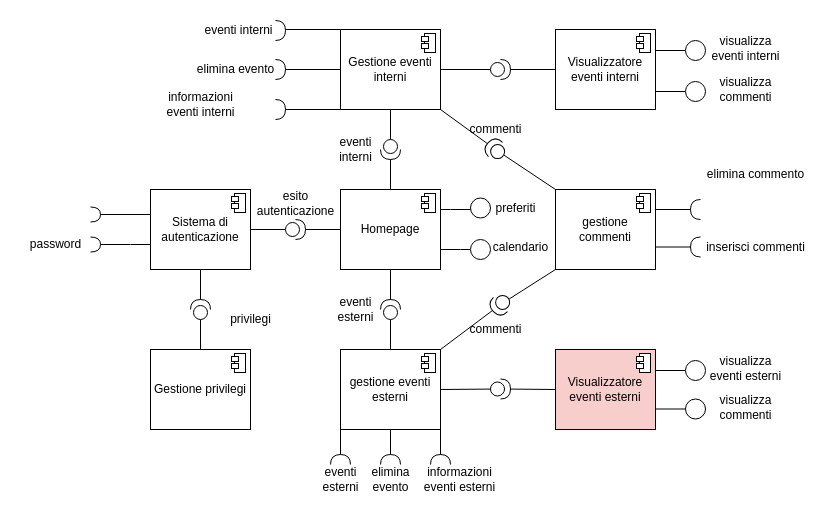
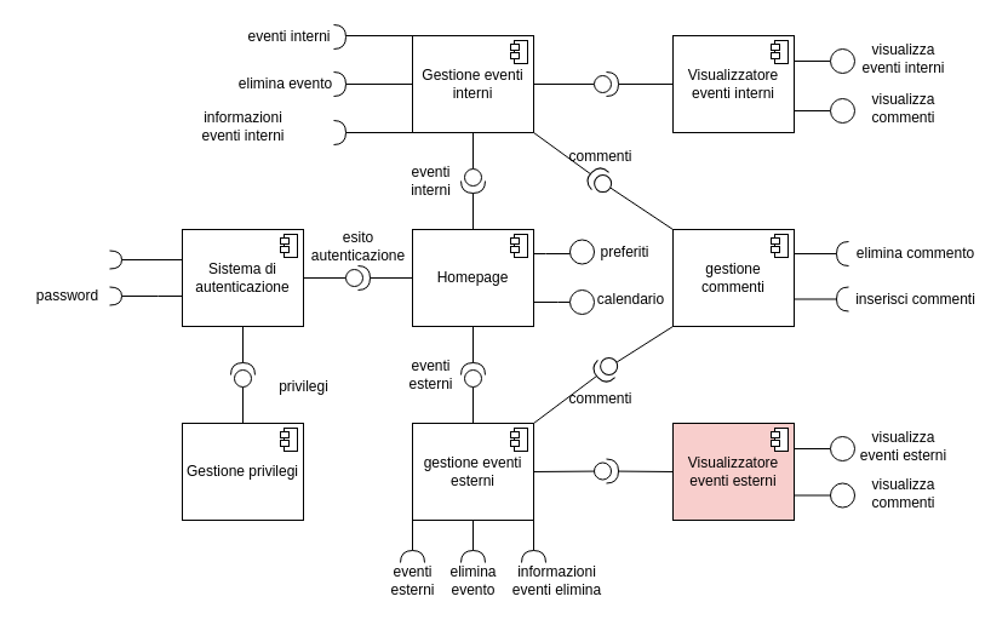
  <mxCell id="0" />
  <mxCell id="1" parent="0" />
  <mxCell id="2" value="Homepage" style="rounded=0;whiteSpace=wrap;html=1;" vertex="1" parent="1"><mxGeometry x="340" y="189" width="100" height="80" as="geometry" /></mxCell>
  <mxCell id="3" value="Sistema di autenticazione" style="rounded=0;whiteSpace=wrap;html=1;" vertex="1" parent="1"><mxGeometry x="150" y="189" width="100" height="80" as="geometry" /></mxCell>
  <mxCell id="4" style="edgeStyle=orthogonalEdgeStyle;rounded=0;orthogonalLoop=1;jettySize=auto;html=1;entryX=0;entryY=0.25;entryDx=0;entryDy=0;endArrow=none;endFill=0;" edge="1" parent="1" source="5" target="3"><mxGeometry relative="1" as="geometry"><mxPoint x="140" y="214" as="targetPoint" /><Array as="points"><mxPoint x="150" y="214" /></Array></mxGeometry></mxCell>
  <mxCell id="5" value="" style="shape=requiredInterface;html=1;verticalLabelPosition=bottom;sketch=0;" vertex="1" parent="1"><mxGeometry x="90" y="206.5" width="10" height="15" as="geometry" /></mxCell>
  <mxCell id="6" style="edgeStyle=orthogonalEdgeStyle;rounded=0;orthogonalLoop=1;jettySize=auto;html=1;entryX=0;entryY=0.25;entryDx=0;entryDy=0;endArrow=none;endFill=0;" edge="1" parent="1" source="7"><mxGeometry relative="1" as="geometry"><mxPoint x="150" y="244" as="targetPoint" /><Array as="points"><mxPoint x="130" y="244" /><mxPoint x="130" y="244" /></Array></mxGeometry></mxCell>
  <mxCell id="7" value="" style="shape=requiredInterface;html=1;verticalLabelPosition=bottom;sketch=0;" vertex="1" parent="1"><mxGeometry x="90" y="236.5" width="10" height="15" as="geometry" /></mxCell>
  <mxCell id="8" value="password" style="text;html=1;align=center;verticalAlign=middle;resizable=0;points=[];autosize=1;strokeColor=none;fillColor=none;" vertex="1" parent="1"><mxGeometry x="20" y="234" width="70" height="20" as="geometry" /></mxCell>
  <mxCell id="9" value="" style="group" connectable="0" vertex="1" parent="1"><mxGeometry x="231" y="193" width="14" height="19" as="geometry" /></mxCell>
  <mxCell id="10" value="" style="rounded=0;whiteSpace=wrap;html=1;" vertex="1" parent="9"><mxGeometry x="3" width="11" height="19" as="geometry" /></mxCell>
  <mxCell id="11" value="" style="rounded=0;whiteSpace=wrap;html=1;" vertex="1" parent="9"><mxGeometry y="10" width="7" height="5" as="geometry" /></mxCell>
  <mxCell id="12" value="" style="rounded=0;whiteSpace=wrap;html=1;" vertex="1" parent="9"><mxGeometry y="3" width="7" height="5" as="geometry" /></mxCell>
  <mxCell id="13" value="" style="group" connectable="0" vertex="1" parent="1"><mxGeometry x="421" y="193" width="14" height="19" as="geometry" /></mxCell>
  <mxCell id="14" value="" style="rounded=0;whiteSpace=wrap;html=1;" vertex="1" parent="13"><mxGeometry x="3" width="11" height="19" as="geometry" /></mxCell>
  <mxCell id="15" value="" style="rounded=0;whiteSpace=wrap;html=1;" vertex="1" parent="13"><mxGeometry y="10" width="7" height="5" as="geometry" /></mxCell>
  <mxCell id="16" value="" style="rounded=0;whiteSpace=wrap;html=1;" vertex="1" parent="13"><mxGeometry y="3" width="7" height="5" as="geometry" /></mxCell>
  <mxCell id="17" value="esito&lt;br&gt;autenticazione" style="text;html=1;align=center;verticalAlign=middle;resizable=0;points=[];autosize=1;strokeColor=none;fillColor=none;" vertex="1" parent="1"><mxGeometry x="250" y="187.5" width="90" height="30" as="geometry" /></mxCell>
  <mxCell id="18" value="Gestione eventi interni" style="rounded=0;whiteSpace=wrap;html=1;" vertex="1" parent="1"><mxGeometry x="340" y="29" width="100" height="80" as="geometry" /></mxCell>
  <mxCell id="19" value="" style="group" connectable="0" vertex="1" parent="1"><mxGeometry x="421" y="33" width="14" height="19" as="geometry" /></mxCell>
  <mxCell id="20" value="" style="rounded=0;whiteSpace=wrap;html=1;" vertex="1" parent="19"><mxGeometry x="3" width="11" height="19" as="geometry" /></mxCell>
  <mxCell id="21" value="" style="rounded=0;whiteSpace=wrap;html=1;" vertex="1" parent="19"><mxGeometry y="10" width="7" height="5" as="geometry" /></mxCell>
  <mxCell id="22" value="" style="rounded=0;whiteSpace=wrap;html=1;" vertex="1" parent="19"><mxGeometry y="3" width="7" height="5" as="geometry" /></mxCell>
  <mxCell id="23" value="gestione eventi esterni" style="rounded=0;whiteSpace=wrap;html=1;" vertex="1" parent="1"><mxGeometry x="340" y="349" width="100" height="80" as="geometry" /></mxCell>
  <mxCell id="24" value="" style="group" connectable="0" vertex="1" parent="1"><mxGeometry x="421" y="353" width="14" height="19" as="geometry" /></mxCell>
  <mxCell id="25" value="" style="rounded=0;whiteSpace=wrap;html=1;" vertex="1" parent="24"><mxGeometry x="3" width="11" height="19" as="geometry" /></mxCell>
  <mxCell id="26" value="" style="rounded=0;whiteSpace=wrap;html=1;" vertex="1" parent="24"><mxGeometry y="10" width="7" height="5" as="geometry" /></mxCell>
  <mxCell id="27" value="" style="rounded=0;whiteSpace=wrap;html=1;" vertex="1" parent="24"><mxGeometry y="3" width="7" height="5" as="geometry" /></mxCell>
  <mxCell id="28" style="edgeStyle=orthogonalEdgeStyle;rounded=0;orthogonalLoop=1;jettySize=auto;html=1;entryX=0;entryY=0.5;entryDx=0;entryDy=0;endArrow=none;endFill=0;" edge="1" parent="1" source="30" target="2"><mxGeometry relative="1" as="geometry" /></mxCell>
  <mxCell id="29" style="edgeStyle=orthogonalEdgeStyle;rounded=0;orthogonalLoop=1;jettySize=auto;html=1;entryX=1;entryY=0.5;entryDx=0;entryDy=0;endArrow=none;endFill=0;" edge="1" parent="1" source="30" target="3"><mxGeometry relative="1" as="geometry" /></mxCell>
  <mxCell id="30" value="" style="shape=providedRequiredInterface;html=1;verticalLabelPosition=bottom;sketch=0;" vertex="1" parent="1"><mxGeometry x="285" y="219" width="20" height="20" as="geometry" /></mxCell>
  <mxCell id="31" style="edgeStyle=orthogonalEdgeStyle;rounded=0;orthogonalLoop=1;jettySize=auto;html=1;entryX=0.5;entryY=1;entryDx=0;entryDy=0;endArrow=none;endFill=0;" edge="1" parent="1" source="33" target="18"><mxGeometry relative="1" as="geometry" /></mxCell>
  <mxCell id="32" style="edgeStyle=orthogonalEdgeStyle;rounded=0;orthogonalLoop=1;jettySize=auto;html=1;entryX=0.5;entryY=0;entryDx=0;entryDy=0;endArrow=none;endFill=0;" edge="1" parent="1" source="33" target="2"><mxGeometry relative="1" as="geometry" /></mxCell>
  <mxCell id="33" value="" style="shape=providedRequiredInterface;html=1;verticalLabelPosition=bottom;sketch=0;rotation=90;" vertex="1" parent="1"><mxGeometry x="380" y="139" width="20" height="20" as="geometry" /></mxCell>
  <mxCell id="34" value="eventi&lt;br&gt;interni" style="text;html=1;align=center;verticalAlign=middle;resizable=0;points=[];autosize=1;strokeColor=none;fillColor=none;" vertex="1" parent="1"><mxGeometry x="330" y="134" width="50" height="30" as="geometry" /></mxCell>
  <mxCell id="35" style="edgeStyle=orthogonalEdgeStyle;rounded=0;orthogonalLoop=1;jettySize=auto;html=1;entryX=0;entryY=0;entryDx=0;entryDy=0;endArrow=none;endFill=0;" edge="1" parent="1" source="36" target="18"><mxGeometry relative="1" as="geometry"><Array as="points"><mxPoint x="280" y="29" /></Array></mxGeometry></mxCell>
  <mxCell id="36" value="" style="shape=requiredInterface;html=1;verticalLabelPosition=bottom;sketch=0;" vertex="1" parent="1"><mxGeometry x="275" y="20" width="10" height="20" as="geometry" /></mxCell>
  <mxCell id="37" style="edgeStyle=orthogonalEdgeStyle;rounded=0;orthogonalLoop=1;jettySize=auto;html=1;endArrow=none;endFill=0;" edge="1" parent="1" source="38"><mxGeometry relative="1" as="geometry"><mxPoint x="340" y="109" as="targetPoint" /><Array as="points"><mxPoint x="280" y="109" /><mxPoint x="340" y="109" /></Array></mxGeometry></mxCell>
  <mxCell id="38" value="" style="shape=requiredInterface;html=1;verticalLabelPosition=bottom;sketch=0;" vertex="1" parent="1"><mxGeometry x="275" y="99" width="10" height="20" as="geometry" /></mxCell>
  <mxCell id="39" value="eventi interni" style="text;html=1;align=center;verticalAlign=middle;resizable=0;points=[];autosize=1;strokeColor=none;fillColor=none;" vertex="1" parent="1"><mxGeometry x="198" y="20" width="80" height="20" as="geometry" /></mxCell>
  <mxCell id="40" value="informazioni&lt;br&gt;eventi interni" style="text;html=1;align=center;verticalAlign=middle;resizable=0;points=[];autosize=1;strokeColor=none;fillColor=none;" vertex="1" parent="1"><mxGeometry x="160" y="89" width="80" height="30" as="geometry" /></mxCell>
  <mxCell id="41" style="edgeStyle=orthogonalEdgeStyle;rounded=0;orthogonalLoop=1;jettySize=auto;html=1;endArrow=none;endFill=0;entryX=0.5;entryY=0;entryDx=0;entryDy=0;" edge="1" parent="1" source="43" target="23"><mxGeometry relative="1" as="geometry"><mxPoint x="390" y="339" as="targetPoint" /></mxGeometry></mxCell>
  <mxCell id="42" style="edgeStyle=orthogonalEdgeStyle;rounded=0;orthogonalLoop=1;jettySize=auto;html=1;entryX=0.5;entryY=1;entryDx=0;entryDy=0;endArrow=none;endFill=0;" edge="1" parent="1" source="43" target="2"><mxGeometry relative="1" as="geometry" /></mxCell>
  <mxCell id="43" value="" style="shape=providedRequiredInterface;html=1;verticalLabelPosition=bottom;sketch=0;rotation=-90;" vertex="1" parent="1"><mxGeometry x="380" y="299" width="20" height="20" as="geometry" /></mxCell>
  <mxCell id="44" style="edgeStyle=orthogonalEdgeStyle;rounded=0;orthogonalLoop=1;jettySize=auto;html=1;entryX=0;entryY=1;entryDx=0;entryDy=0;endArrow=none;endFill=0;exitX=1;exitY=0.5;exitDx=0;exitDy=0;exitPerimeter=0;" edge="1" parent="1" source="110" target="23"><mxGeometry relative="1" as="geometry"><mxPoint x="498" y="479" as="targetPoint" /><mxPoint x="336" y="454" as="sourcePoint" /><Array as="points"><mxPoint x="340" y="454" /></Array></mxGeometry></mxCell>
  <mxCell id="45" style="rounded=0;orthogonalLoop=1;jettySize=auto;html=1;endArrow=none;endFill=0;entryX=1;entryY=1;entryDx=0;entryDy=0;" edge="1" parent="1" source="46" target="23"><mxGeometry relative="1" as="geometry"><mxPoint x="414" y="429" as="targetPoint" /></mxGeometry></mxCell>
  <mxCell id="46" value="" style="shape=requiredInterface;html=1;verticalLabelPosition=bottom;sketch=0;rotation=-90;" vertex="1" parent="1"><mxGeometry x="435" y="449" width="10" height="20" as="geometry" /></mxCell>
  <mxCell id="47" value="eventi&lt;br&gt;esterni" style="text;html=1;align=center;verticalAlign=middle;resizable=0;points=[];autosize=1;strokeColor=none;fillColor=none;" vertex="1" parent="1"><mxGeometry x="315" y="464" width="50" height="30" as="geometry" /></mxCell>
- <mxCell id="48" value="informazioni&lt;br&gt;eventi esterni" style="text;html=1;align=center;verticalAlign=middle;resizable=0;points=[];autosize=1;strokeColor=none;fillColor=none;" vertex="1" parent="1"><mxGeometry x="414" y="464" width="90" height="30" as="geometry" /></mxCell>
+ <mxCell id="48" value="informazioni&lt;br&gt;eventi elimina" style="text;html=1;align=center;verticalAlign=middle;resizable=0;points=[];autosize=1;strokeColor=none;fillColor=none;" vertex="1" parent="1"><mxGeometry x="414" y="464" width="90" height="30" as="geometry" /></mxCell>
  <mxCell id="49" value="eventi&lt;br&gt;esterni" style="text;html=1;align=center;verticalAlign=middle;resizable=0;points=[];autosize=1;strokeColor=none;fillColor=none;rotation=0;" vertex="1" parent="1"><mxGeometry x="330" y="294" width="50" height="30" as="geometry" /></mxCell>
  <mxCell id="50" value="gestione commenti" style="rounded=0;whiteSpace=wrap;html=1;" vertex="1" parent="1"><mxGeometry x="555" y="189" width="100" height="80" as="geometry" /></mxCell>
  <mxCell id="51" value="" style="group" connectable="0" vertex="1" parent="1"><mxGeometry x="636" y="193" width="14" height="19" as="geometry" /></mxCell>
  <mxCell id="52" value="" style="rounded=0;whiteSpace=wrap;html=1;" vertex="1" parent="51"><mxGeometry x="3" width="11" height="19" as="geometry" /></mxCell>
  <mxCell id="53" value="" style="rounded=0;whiteSpace=wrap;html=1;" vertex="1" parent="51"><mxGeometry y="10" width="7" height="5" as="geometry" /></mxCell>
  <mxCell id="54" value="" style="rounded=0;whiteSpace=wrap;html=1;" vertex="1" parent="51"><mxGeometry y="3" width="7" height="5" as="geometry" /></mxCell>
  <mxCell id="55" style="edgeStyle=none;rounded=0;orthogonalLoop=1;jettySize=auto;html=1;entryX=1;entryY=0.5;entryDx=0;entryDy=0;endArrow=none;endFill=0;" edge="1" parent="1" source="56"><mxGeometry relative="1" as="geometry"><mxPoint x="655" y="246.5" as="targetPoint" /></mxGeometry></mxCell>
  <mxCell id="56" value="" style="shape=requiredInterface;html=1;verticalLabelPosition=bottom;sketch=0;rotation=-180;" vertex="1" parent="1"><mxGeometry x="690" y="236.5" width="10" height="20" as="geometry" /></mxCell>
  <mxCell id="57" value="inserisci commenti" style="text;html=1;align=center;verticalAlign=middle;resizable=0;points=[];autosize=1;strokeColor=none;fillColor=none;" vertex="1" parent="1"><mxGeometry x="700" y="236.5" width="110" height="20" as="geometry" /></mxCell>
  <mxCell id="58" style="edgeStyle=none;rounded=0;orthogonalLoop=1;jettySize=auto;html=1;entryX=1;entryY=1;entryDx=0;entryDy=0;endArrow=none;endFill=0;" edge="1" parent="1" source="60" target="18"><mxGeometry relative="1" as="geometry" /></mxCell>
  <mxCell id="59" style="edgeStyle=none;rounded=0;orthogonalLoop=1;jettySize=auto;html=1;entryX=0;entryY=0;entryDx=0;entryDy=0;endArrow=none;endFill=0;" edge="1" parent="1" source="60" target="50"><mxGeometry relative="1" as="geometry" /></mxCell>
  <mxCell id="60" value="" style="shape=providedRequiredInterface;html=1;verticalLabelPosition=bottom;sketch=0;rotation=-135;" vertex="1" parent="1"><mxGeometry x="485" y="139" width="20" height="20" as="geometry" /></mxCell>
  <mxCell id="61" value="Visualizzatore eventi interni" style="rounded=0;whiteSpace=wrap;html=1;" vertex="1" parent="1"><mxGeometry x="555" y="29" width="100" height="80" as="geometry" /></mxCell>
  <mxCell id="62" value="" style="group" connectable="0" vertex="1" parent="1"><mxGeometry x="636" y="33" width="14" height="19" as="geometry" /></mxCell>
  <mxCell id="63" value="" style="rounded=0;whiteSpace=wrap;html=1;" vertex="1" parent="62"><mxGeometry x="3" width="11" height="19" as="geometry" /></mxCell>
  <mxCell id="64" value="" style="rounded=0;whiteSpace=wrap;html=1;" vertex="1" parent="62"><mxGeometry y="10" width="7" height="5" as="geometry" /></mxCell>
  <mxCell id="65" value="" style="rounded=0;whiteSpace=wrap;html=1;" vertex="1" parent="62"><mxGeometry y="3" width="7" height="5" as="geometry" /></mxCell>
  <mxCell id="66" style="edgeStyle=none;rounded=0;orthogonalLoop=1;jettySize=auto;html=1;entryX=1;entryY=0.5;entryDx=0;entryDy=0;endArrow=none;endFill=0;" edge="1" parent="1" source="67"><mxGeometry relative="1" as="geometry"><mxPoint x="655" y="50" as="targetPoint" /></mxGeometry></mxCell>
  <mxCell id="67" value="" style="ellipse;whiteSpace=wrap;html=1;" vertex="1" parent="1"><mxGeometry x="685" y="40" width="20" height="20" as="geometry" /></mxCell>
  <mxCell id="68" value="visualizza&lt;br&gt;eventi interni" style="text;html=1;align=center;verticalAlign=middle;resizable=0;points=[];autosize=1;strokeColor=none;fillColor=none;" vertex="1" parent="1"><mxGeometry x="705" y="33" width="80" height="30" as="geometry" /></mxCell>
  <mxCell id="69" style="edgeStyle=none;rounded=0;orthogonalLoop=1;jettySize=auto;html=1;entryX=1;entryY=0.5;entryDx=0;entryDy=0;endArrow=none;endFill=0;" edge="1" parent="1" source="71"><mxGeometry relative="1" as="geometry"><mxPoint x="440" y="389" as="targetPoint" /></mxGeometry></mxCell>
  <mxCell id="70" style="edgeStyle=none;rounded=0;orthogonalLoop=1;jettySize=auto;html=1;entryX=0;entryY=0.5;entryDx=0;entryDy=0;endArrow=none;endFill=0;" edge="1" parent="1" source="71" target="72"><mxGeometry relative="1" as="geometry" /></mxCell>
  <mxCell id="71" value="" style="shape=providedRequiredInterface;html=1;verticalLabelPosition=bottom;sketch=0;rotation=0;" vertex="1" parent="1"><mxGeometry x="490" y="378.5" width="20" height="20" as="geometry" /></mxCell>
  <mxCell id="72" value="Visualizzatore eventi esterni" style="rounded=0;whiteSpace=wrap;html=1;fillColor=#f8cecc;" vertex="1" parent="1"><mxGeometry x="555" y="349" width="100" height="80" as="geometry" /></mxCell>
  <mxCell id="73" value="" style="group" connectable="0" vertex="1" parent="1"><mxGeometry x="636" y="353" width="14" height="19" as="geometry" /></mxCell>
  <mxCell id="74" value="" style="rounded=0;whiteSpace=wrap;html=1;" vertex="1" parent="73"><mxGeometry x="3" width="11" height="19" as="geometry" /></mxCell>
  <mxCell id="75" value="" style="rounded=0;whiteSpace=wrap;html=1;" vertex="1" parent="73"><mxGeometry y="10" width="7" height="5" as="geometry" /></mxCell>
  <mxCell id="76" value="" style="rounded=0;whiteSpace=wrap;html=1;" vertex="1" parent="73"><mxGeometry y="3" width="7" height="5" as="geometry" /></mxCell>
  <mxCell id="77" style="edgeStyle=none;rounded=0;orthogonalLoop=1;jettySize=auto;html=1;entryX=1;entryY=0.5;entryDx=0;entryDy=0;endArrow=none;endFill=0;" edge="1" parent="1" source="78"><mxGeometry relative="1" as="geometry"><mxPoint x="655" y="370" as="targetPoint" /></mxGeometry></mxCell>
  <mxCell id="78" value="" style="ellipse;whiteSpace=wrap;html=1;" vertex="1" parent="1"><mxGeometry x="685" y="360" width="20" height="20" as="geometry" /></mxCell>
  <mxCell id="79" value="visualizza&lt;br&gt;eventi esterni" style="text;html=1;align=center;verticalAlign=middle;resizable=0;points=[];autosize=1;strokeColor=none;fillColor=none;" vertex="1" parent="1"><mxGeometry x="700" y="353" width="90" height="30" as="geometry" /></mxCell>
  <mxCell id="80" style="edgeStyle=none;rounded=0;orthogonalLoop=1;jettySize=auto;html=1;entryX=1;entryY=0.5;entryDx=0;entryDy=0;endArrow=none;endFill=0;" edge="1" parent="1" source="81"><mxGeometry relative="1" as="geometry"><mxPoint x="655" y="91" as="targetPoint" /></mxGeometry></mxCell>
  <mxCell id="81" value="" style="ellipse;whiteSpace=wrap;html=1;" vertex="1" parent="1"><mxGeometry x="685" y="81" width="20" height="20" as="geometry" /></mxCell>
  <mxCell id="82" value="visualizza&lt;br&gt;commenti" style="text;html=1;align=center;verticalAlign=middle;resizable=0;points=[];autosize=1;strokeColor=none;fillColor=none;" vertex="1" parent="1"><mxGeometry x="710" y="74" width="70" height="30" as="geometry" /></mxCell>
  <mxCell id="83" style="edgeStyle=none;rounded=0;orthogonalLoop=1;jettySize=auto;html=1;entryX=1;entryY=0.5;entryDx=0;entryDy=0;endArrow=none;endFill=0;" edge="1" parent="1" source="84"><mxGeometry relative="1" as="geometry"><mxPoint x="655" y="408.5" as="targetPoint" /></mxGeometry></mxCell>
  <mxCell id="84" value="" style="ellipse;whiteSpace=wrap;html=1;" vertex="1" parent="1"><mxGeometry x="685" y="398.5" width="20" height="20" as="geometry" /></mxCell>
  <mxCell id="85" value="visualizza&lt;br&gt;commenti" style="text;html=1;align=center;verticalAlign=middle;resizable=0;points=[];autosize=1;strokeColor=none;fillColor=none;" vertex="1" parent="1"><mxGeometry x="710" y="391.5" width="70" height="30" as="geometry" /></mxCell>
  <mxCell id="86" style="edgeStyle=none;rounded=0;orthogonalLoop=1;jettySize=auto;html=1;entryX=1;entryY=0.5;entryDx=0;entryDy=0;endArrow=none;endFill=0;" edge="1" parent="1" source="87"><mxGeometry relative="1" as="geometry"><mxPoint x="655" y="209" as="targetPoint" /></mxGeometry></mxCell>
  <mxCell id="87" value="" style="shape=requiredInterface;html=1;verticalLabelPosition=bottom;sketch=0;rotation=-180;" vertex="1" parent="1"><mxGeometry x="690" y="199" width="10" height="20" as="geometry" /></mxCell>
- <mxCell id="88" value="elimina commento" style="text;html=1;align=center;verticalAlign=middle;resizable=0;points=[];autosize=1;strokeColor=none;fillColor=none;" vertex="1" parent="1"><mxGeometry x="700" y="164" width="110" height="20" as="geometry" /></mxCell>
+ <mxCell id="88" value="elimina commento" style="text;html=1;align=center;verticalAlign=middle;resizable=0;points=[];autosize=1;strokeColor=none;fillColor=none;" vertex="1" parent="1"><mxGeometry x="700" y="199" width="110" height="20" as="geometry" /></mxCell>
  <mxCell id="89" style="edgeStyle=none;rounded=0;orthogonalLoop=1;jettySize=auto;html=1;entryX=0;entryY=0.5;entryDx=0;entryDy=0;endArrow=none;endFill=0;" edge="1" parent="1" source="91" target="61"><mxGeometry relative="1" as="geometry" /></mxCell>
  <mxCell id="90" style="edgeStyle=none;rounded=0;orthogonalLoop=1;jettySize=auto;html=1;entryX=1;entryY=0.5;entryDx=0;entryDy=0;endArrow=none;endFill=0;" edge="1" parent="1" source="91" target="18"><mxGeometry relative="1" as="geometry" /></mxCell>
  <mxCell id="91" value="" style="shape=providedRequiredInterface;html=1;verticalLabelPosition=bottom;sketch=0;rotation=0;" vertex="1" parent="1"><mxGeometry x="490" y="59" width="20" height="20" as="geometry" /></mxCell>
  <mxCell id="92" style="edgeStyle=none;rounded=0;orthogonalLoop=1;jettySize=auto;html=1;entryX=0;entryY=1;entryDx=0;entryDy=0;endArrow=none;endFill=0;" edge="1" parent="1" source="94" target="50"><mxGeometry relative="1" as="geometry" /></mxCell>
  <mxCell id="93" style="edgeStyle=none;rounded=0;orthogonalLoop=1;jettySize=auto;html=1;entryX=1;entryY=0;entryDx=0;entryDy=0;endArrow=none;endFill=0;" edge="1" parent="1" source="94" target="23"><mxGeometry relative="1" as="geometry" /></mxCell>
  <mxCell id="94" value="" style="shape=providedRequiredInterface;html=1;verticalLabelPosition=bottom;sketch=0;rotation=-225;" vertex="1" parent="1"><mxGeometry x="490" y="294" width="20" height="20" as="geometry" /></mxCell>
  <mxCell id="95" value="Gestione privilegi" style="rounded=0;whiteSpace=wrap;html=1;" vertex="1" parent="1"><mxGeometry x="150" y="349" width="100" height="80" as="geometry" /></mxCell>
  <mxCell id="96" value="" style="group" connectable="0" vertex="1" parent="1"><mxGeometry x="231" y="353" width="14" height="19" as="geometry" /></mxCell>
  <mxCell id="97" value="" style="rounded=0;whiteSpace=wrap;html=1;" vertex="1" parent="96"><mxGeometry x="3" width="11" height="19" as="geometry" /></mxCell>
  <mxCell id="98" value="" style="rounded=0;whiteSpace=wrap;html=1;" vertex="1" parent="96"><mxGeometry y="10" width="7" height="5" as="geometry" /></mxCell>
  <mxCell id="99" value="" style="rounded=0;whiteSpace=wrap;html=1;" vertex="1" parent="96"><mxGeometry y="3" width="7" height="5" as="geometry" /></mxCell>
  <mxCell id="100" style="edgeStyle=none;rounded=0;orthogonalLoop=1;jettySize=auto;html=1;endArrow=none;endFill=0;entryX=0.5;entryY=0;entryDx=0;entryDy=0;" edge="1" parent="1" source="102" target="95"><mxGeometry relative="1" as="geometry"><mxPoint x="250" y="369" as="targetPoint" /></mxGeometry></mxCell>
  <mxCell id="101" style="edgeStyle=none;rounded=0;orthogonalLoop=1;jettySize=auto;html=1;entryX=0.5;entryY=1;entryDx=0;entryDy=0;endArrow=none;endFill=0;" edge="1" parent="1" source="102" target="3"><mxGeometry relative="1" as="geometry" /></mxCell>
  <mxCell id="102" value="" style="shape=providedRequiredInterface;html=1;verticalLabelPosition=bottom;sketch=0;rotation=-90;" vertex="1" parent="1"><mxGeometry x="190" y="299" width="20" height="20" as="geometry" /></mxCell>
  <mxCell id="103" value="privilegi" style="text;html=1;align=center;verticalAlign=middle;resizable=0;points=[];autosize=1;strokeColor=none;fillColor=none;" vertex="1" parent="1"><mxGeometry x="220" y="309" width="60" height="20" as="geometry" /></mxCell>
  <mxCell id="104" style="edgeStyle=none;rounded=0;orthogonalLoop=1;jettySize=auto;html=1;exitX=0;exitY=0.5;exitDx=0;exitDy=0;exitPerimeter=0;endArrow=none;endFill=0;" edge="1" parent="1" source="46" target="46"><mxGeometry relative="1" as="geometry" /></mxCell>
  <mxCell id="105" value="commenti" style="text;html=1;align=center;verticalAlign=middle;resizable=0;points=[];autosize=1;strokeColor=none;fillColor=none;" vertex="1" parent="1"><mxGeometry x="460" y="119" width="70" height="20" as="geometry" /></mxCell>
  <mxCell id="106" value="commenti" style="text;html=1;align=center;verticalAlign=middle;resizable=0;points=[];autosize=1;strokeColor=none;fillColor=none;" vertex="1" parent="1"><mxGeometry x="460" y="319" width="70" height="20" as="geometry" /></mxCell>
  <mxCell id="107" style="edgeStyle=orthogonalEdgeStyle;rounded=0;orthogonalLoop=1;jettySize=auto;html=1;entryX=0;entryY=0.5;entryDx=0;entryDy=0;endArrow=none;endFill=0;" edge="1" parent="1" source="108" target="18"><mxGeometry relative="1" as="geometry" /></mxCell>
  <mxCell id="108" value="" style="shape=requiredInterface;html=1;verticalLabelPosition=bottom;sketch=0;" vertex="1" parent="1"><mxGeometry x="275" y="59" width="10" height="20" as="geometry" /></mxCell>
  <mxCell id="109" value="elimina evento" style="text;html=1;align=center;verticalAlign=middle;resizable=0;points=[];autosize=1;strokeColor=none;fillColor=none;" vertex="1" parent="1"><mxGeometry x="190" y="59" width="90" height="20" as="geometry" /></mxCell>
  <mxCell id="110" value="" style="shape=requiredInterface;html=1;verticalLabelPosition=bottom;sketch=0;rotation=-90;" vertex="1" parent="1"><mxGeometry x="335" y="449" width="10" height="20" as="geometry" /></mxCell>
  <mxCell id="111" style="edgeStyle=orthogonalEdgeStyle;rounded=0;orthogonalLoop=1;jettySize=auto;html=1;entryX=0.5;entryY=1;entryDx=0;entryDy=0;endArrow=none;endFill=0;" edge="1" parent="1" source="112" target="23"><mxGeometry relative="1" as="geometry" /></mxCell>
  <mxCell id="112" value="" style="shape=requiredInterface;html=1;verticalLabelPosition=bottom;sketch=0;rotation=-90;" vertex="1" parent="1"><mxGeometry x="385" y="449" width="10" height="20" as="geometry" /></mxCell>
  <mxCell id="113" value="elimina&lt;br&gt;evento" style="text;html=1;align=center;verticalAlign=middle;resizable=0;points=[];autosize=1;strokeColor=none;fillColor=none;" vertex="1" parent="1"><mxGeometry x="365" y="464" width="50" height="30" as="geometry" /></mxCell>
  <mxCell id="114" style="edgeStyle=orthogonalEdgeStyle;rounded=0;orthogonalLoop=1;jettySize=auto;html=1;entryX=1;entryY=0.25;entryDx=0;entryDy=0;endArrow=none;endFill=0;" edge="1" parent="1" source="115" target="2"><mxGeometry relative="1" as="geometry"><Array as="points"><mxPoint x="450" y="209" /><mxPoint x="450" y="209" /></Array></mxGeometry></mxCell>
  <mxCell id="115" value="" style="ellipse;whiteSpace=wrap;html=1;" vertex="1" parent="1"><mxGeometry x="470" y="197.5" width="20" height="20" as="geometry" /></mxCell>
  <mxCell id="116" value="preferiti" style="text;html=1;align=center;verticalAlign=middle;resizable=0;points=[];autosize=1;strokeColor=none;fillColor=none;" vertex="1" parent="1"><mxGeometry x="485" y="197.5" width="60" height="20" as="geometry" /></mxCell>
  <mxCell id="117" style="edgeStyle=orthogonalEdgeStyle;rounded=0;orthogonalLoop=1;jettySize=auto;html=1;entryX=1;entryY=0.75;entryDx=0;entryDy=0;endArrow=none;endFill=0;" edge="1" parent="1" source="118" target="2"><mxGeometry relative="1" as="geometry"><Array as="points"><mxPoint x="460" y="249" /><mxPoint x="460" y="249" /></Array></mxGeometry></mxCell>
  <mxCell id="118" value="" style="ellipse;whiteSpace=wrap;html=1;" vertex="1" parent="1"><mxGeometry x="470" y="239" width="20" height="20" as="geometry" /></mxCell>
  <mxCell id="119" value="calendario" style="text;html=1;align=center;verticalAlign=middle;resizable=0;points=[];autosize=1;strokeColor=none;fillColor=none;" vertex="1" parent="1"><mxGeometry x="485" y="236.5" width="70" height="20" as="geometry" /></mxCell>
